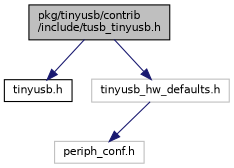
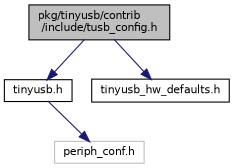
  digraph {
    node [color=black fillcolor=white fontname=Helvetica fontsize=10 shape=record style=filled]
    edge [color=midnightblue fontname=Helvetica fontsize=10 labelfontname=Helvetica labelfontsize=10 style=solid]
-   n1 [fillcolor=grey75 fontcolor=black height=0.2 label="pkg/tinyusb/contrib\l/include/tusb_tinyusb.h" width=0.4]
+   n1 [fillcolor=grey75 fontcolor=black height=0.2 label="pkg/tinyusb/contrib\l/include/tusb_config.h" width=0.4]
    n2 [height=0.2 label="tinyusb.h" width=0.4]
-   n3 [color=grey75 height=0.2 label="tinyusb_hw_defaults.h" width=0.4]
+   n3 [height=0.2 label="tinyusb_hw_defaults.h" width=0.4]
    n4 [color=grey75 height=0.2 label="periph_conf.h" width=0.4]
    n1 -> n2
    n1 -> n3
-   n3 -> n4
+   n2 -> n4
  }
